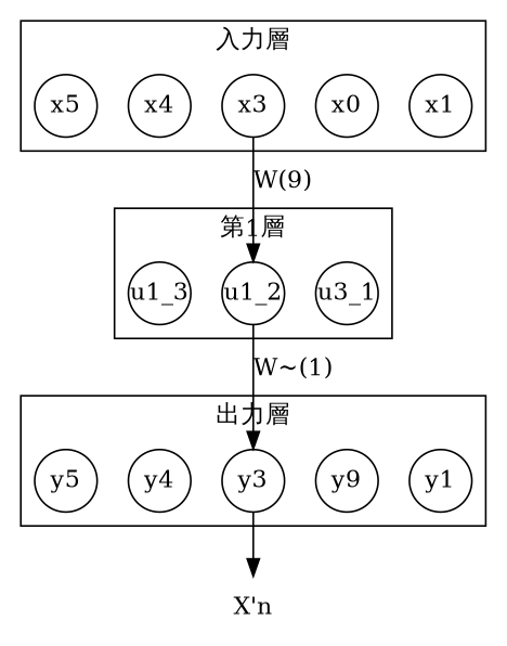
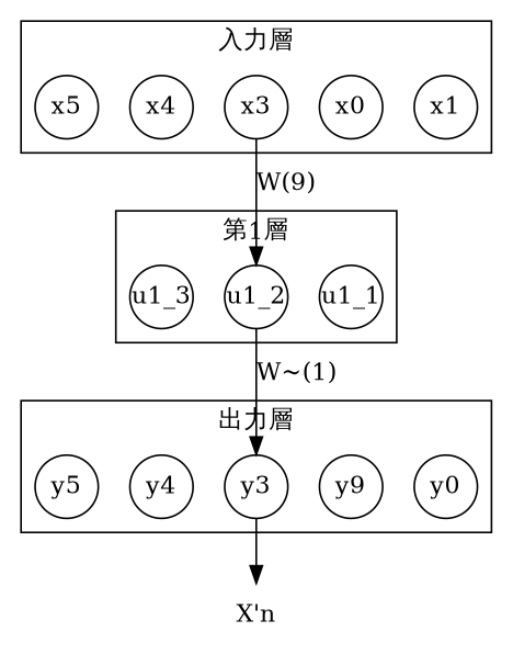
  digraph {
    compound=true
    ordering=out
    rankdir=TB
    splines=line
    node [fixedsize=true shape=circle style=solid]
    x1
    n2 [label=x0]
    x3
    x4
    x5
-   u1_1 [label=u3_1]
+   u1_1
    u1_2
    u1_3
-   y1
+   y1 [label=y0]
    n10 [label=y9]
    y3
    y4
    y5
    n14 [label="X'n" shape=none style=""]
    subgraph cluster_1 {
      label="入力層"
      x1
      n2
      x3
      x4
      x5
    }
    subgraph cluster_2 {
      label="第1層"
      u1_1
      u1_2
      u1_3
    }
    subgraph cluster_3 {
      label="出力層"
      y1
      n10
      y3
      y4
      y5
    }
    x3 -> u1_2 [label="W(9)"]
    u1_2 -> y3 [label="W~(1)"]
    y3 -> n14
  }
